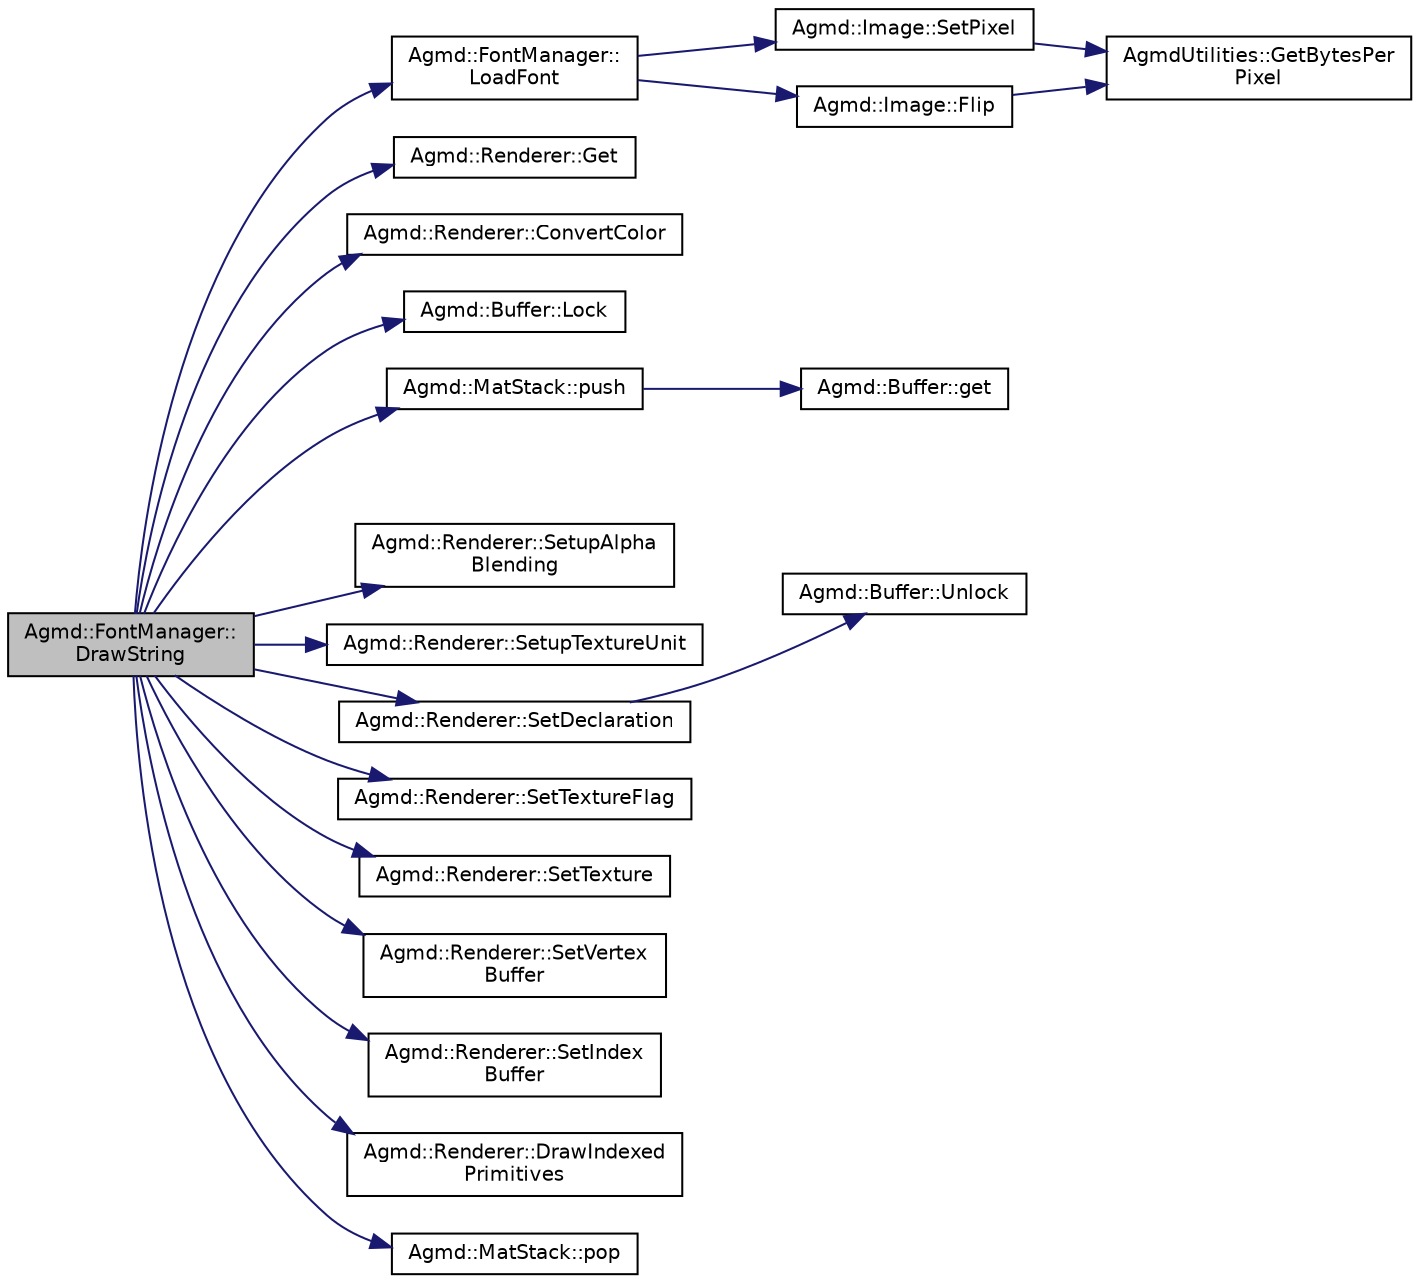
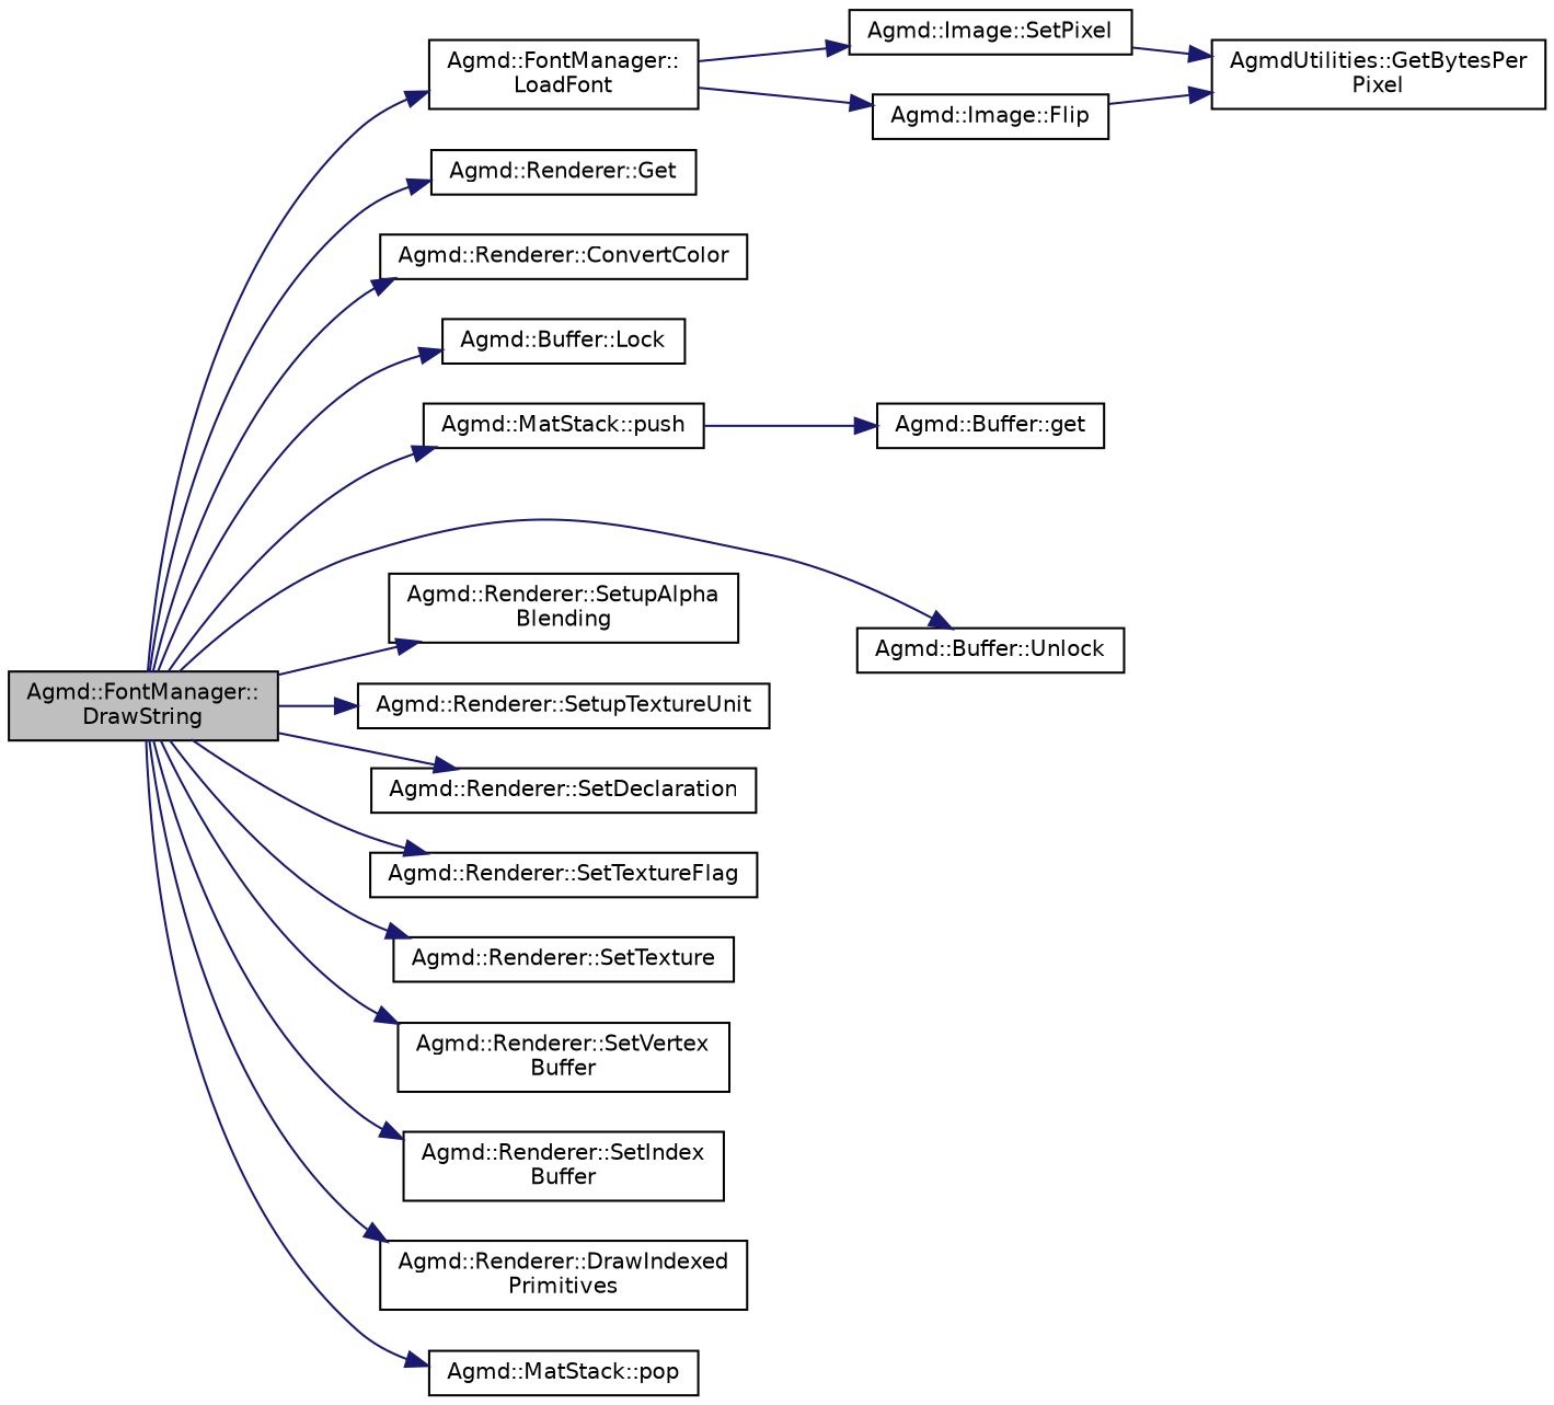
  digraph {
    rankdir=LR
    node [color=black fillcolor=white fontname=Helvetica fontsize=10 shape=record style=filled]
    edge [color=midnightblue fontname=Helvetica fontsize=10 labelfontname=Helvetica labelfontsize=10 style=solid]
    n1 [fillcolor=grey75 fontcolor=black height=0.2 label="Agmd::FontManager::\lDrawString" width=0.4]
    n2 [height=0.2 label="Agmd::FontManager::\lLoadFont" width=0.4]
    n3 [height=0.2 label="Agmd::Renderer::Get" width=0.4]
    n4 [height=0.2 label="Agmd::Renderer::ConvertColor" width=0.4]
    n5 [height=0.2 label="Agmd::Buffer::Lock" width=0.4]
    n6 [height=0.2 label="Agmd::Buffer::Unlock" width=0.4]
    n7 [height=0.2 label="Agmd::MatStack::push" width=0.4]
    n8 [height=0.2 label="Agmd::Renderer::SetupAlpha\lBlending" width=0.4]
    n9 [height=0.2 label="Agmd::Renderer::SetupTextureUnit" width=0.4]
    n10 [height=0.2 label="Agmd::Renderer::SetDeclaration" width=0.4]
    n11 [height=0.2 label="Agmd::Renderer::SetTextureFlag" width=0.4]
    n12 [height=0.2 label="Agmd::Renderer::SetTexture" width=0.4]
    n13 [height=0.2 label="Agmd::Renderer::SetVertex\lBuffer" width=0.4]
    n14 [height=0.2 label="Agmd::Renderer::SetIndex\lBuffer" width=0.4]
    n15 [height=0.2 label="Agmd::Renderer::DrawIndexed\lPrimitives" width=0.4]
    n16 [height=0.2 label="Agmd::MatStack::pop" width=0.4]
    n17 [height=0.2 label="Agmd::Image::SetPixel" width=0.4]
    n18 [height=0.2 label="Agmd::Image::Flip" width=0.4]
    n19 [height=0.2 label="Agmd::Buffer::get" width=0.4]
    n20 [height=0.2 label="AgmdUtilities::GetBytesPer\lPixel" width=0.4]
    n1 -> n2
    n1 -> n3
    n1 -> n4
    n1 -> n5
-   n10 -> n6
+   n1 -> n6
    n1 -> n7
    n1 -> n8
    n1 -> n9
    n1 -> n10
    n1 -> n11
    n1 -> n12
    n1 -> n13
    n1 -> n14
    n1 -> n15
    n1 -> n16
    n2 -> n17
    n2 -> n18
    n7 -> n19
    n17 -> n20
    n18 -> n20
  }
